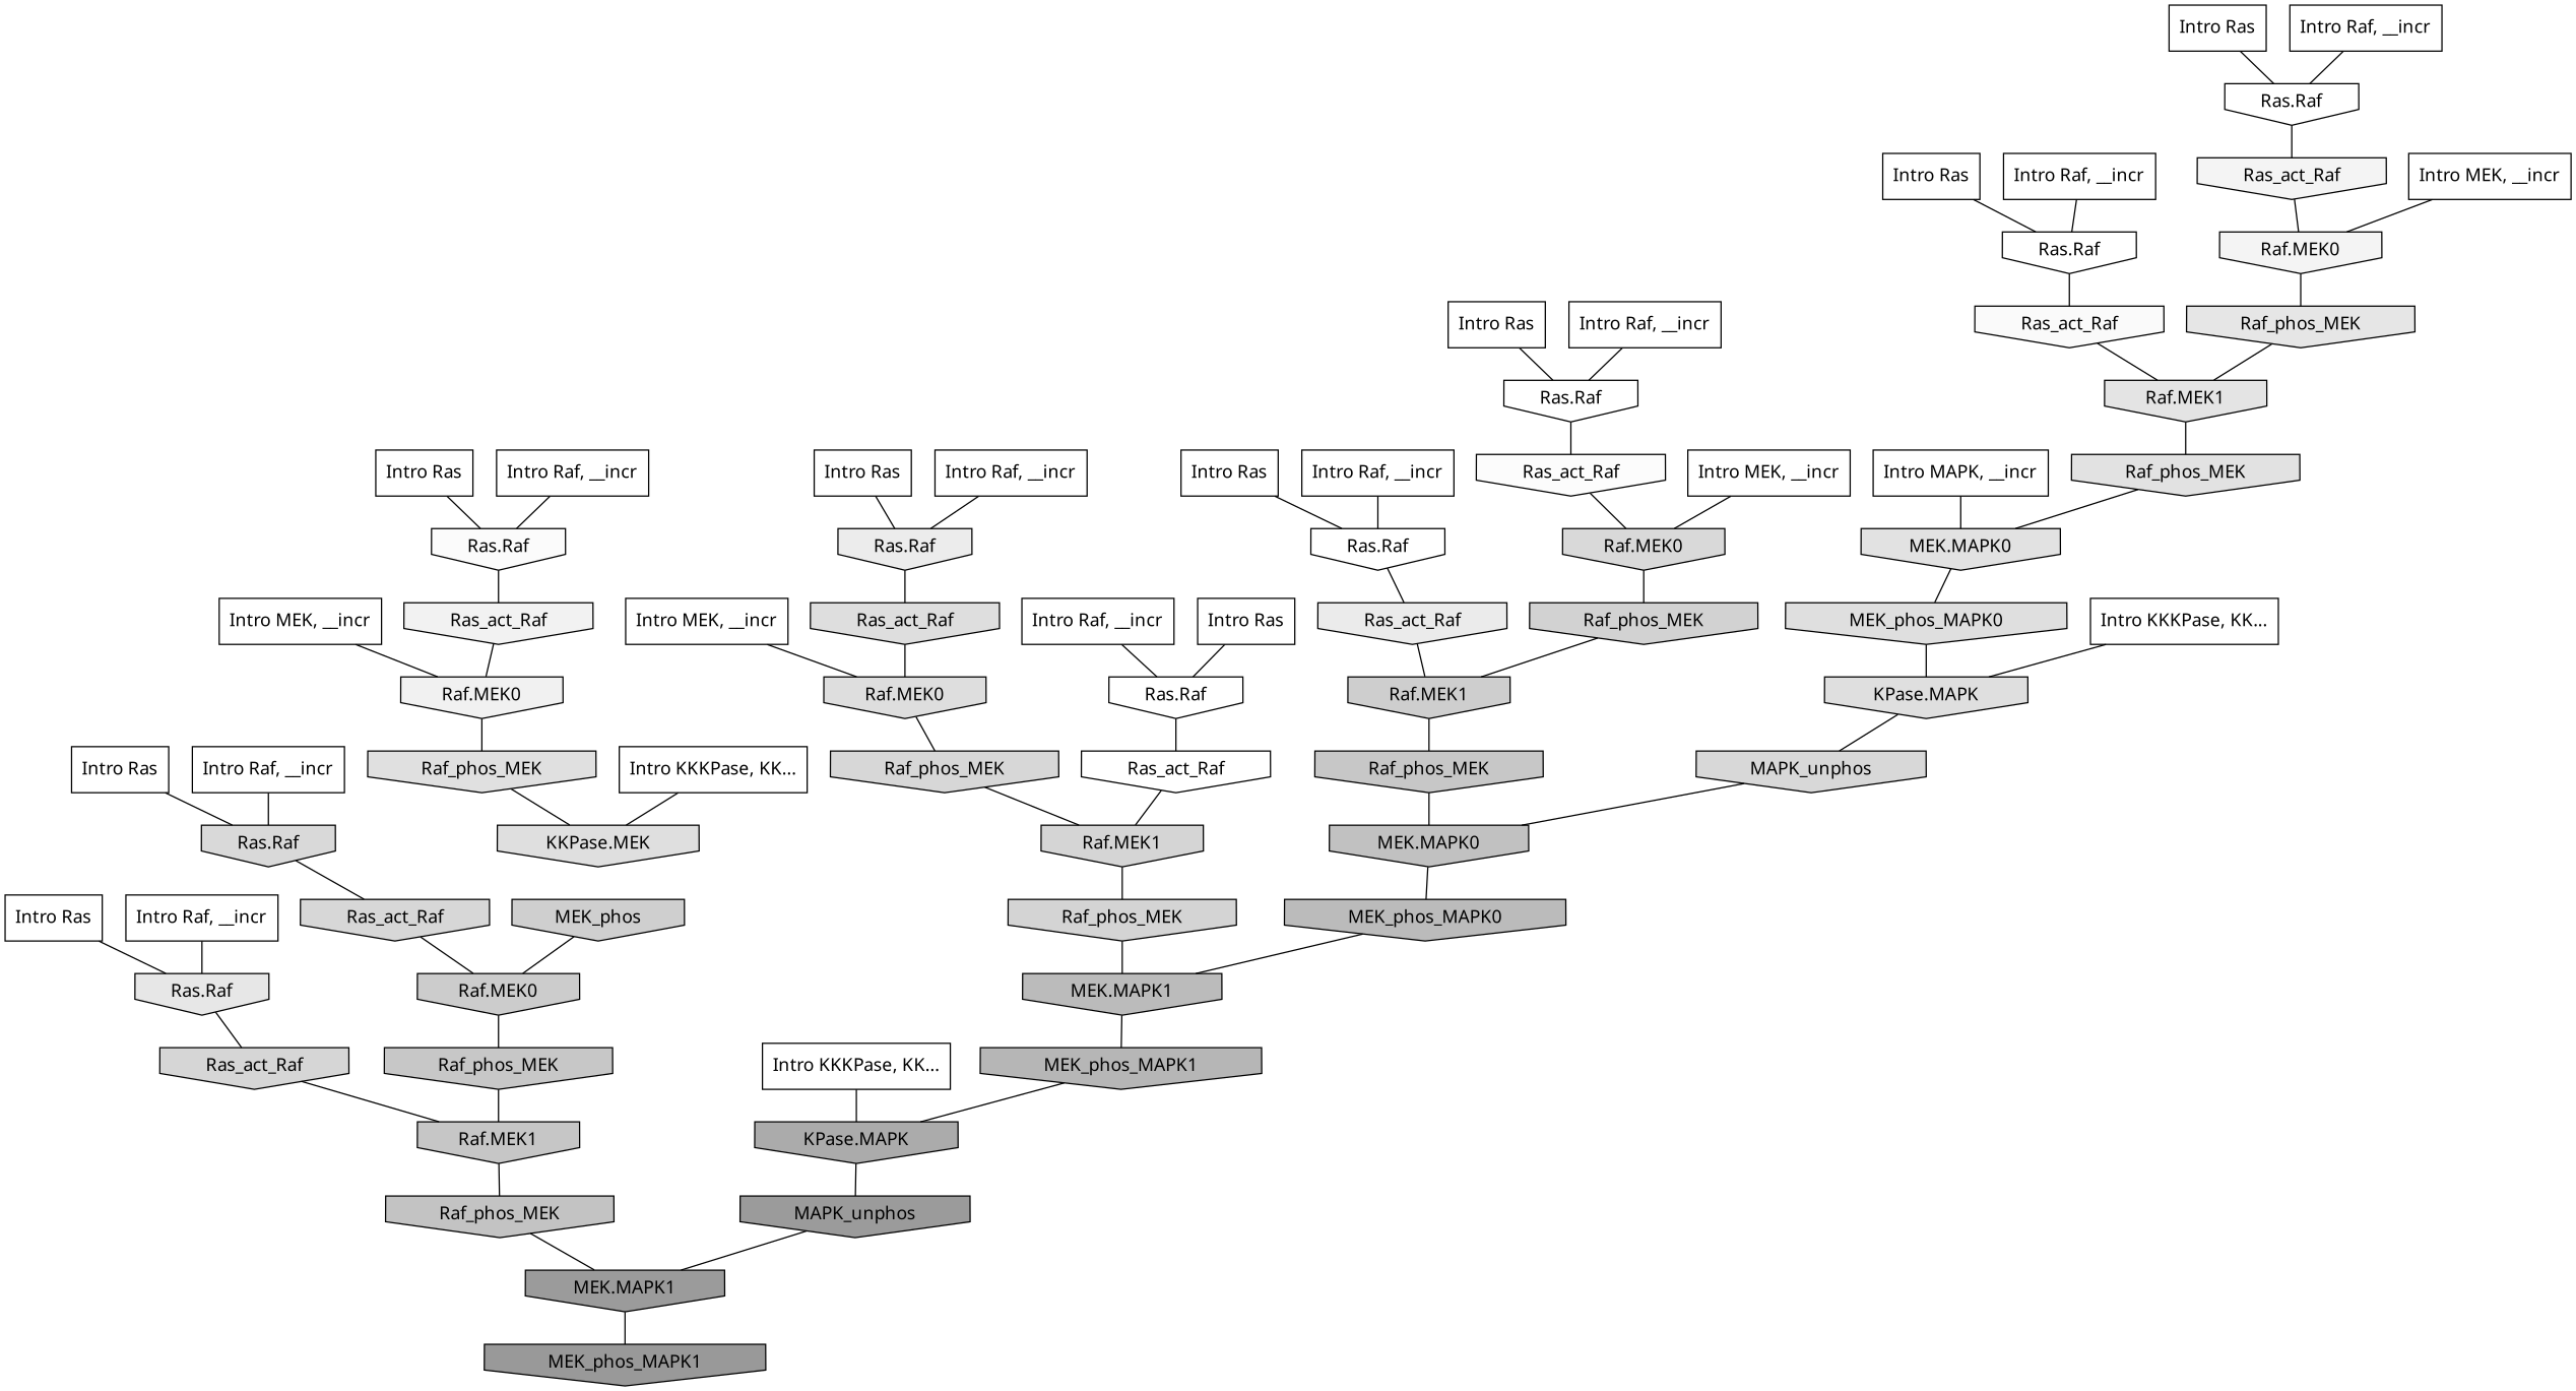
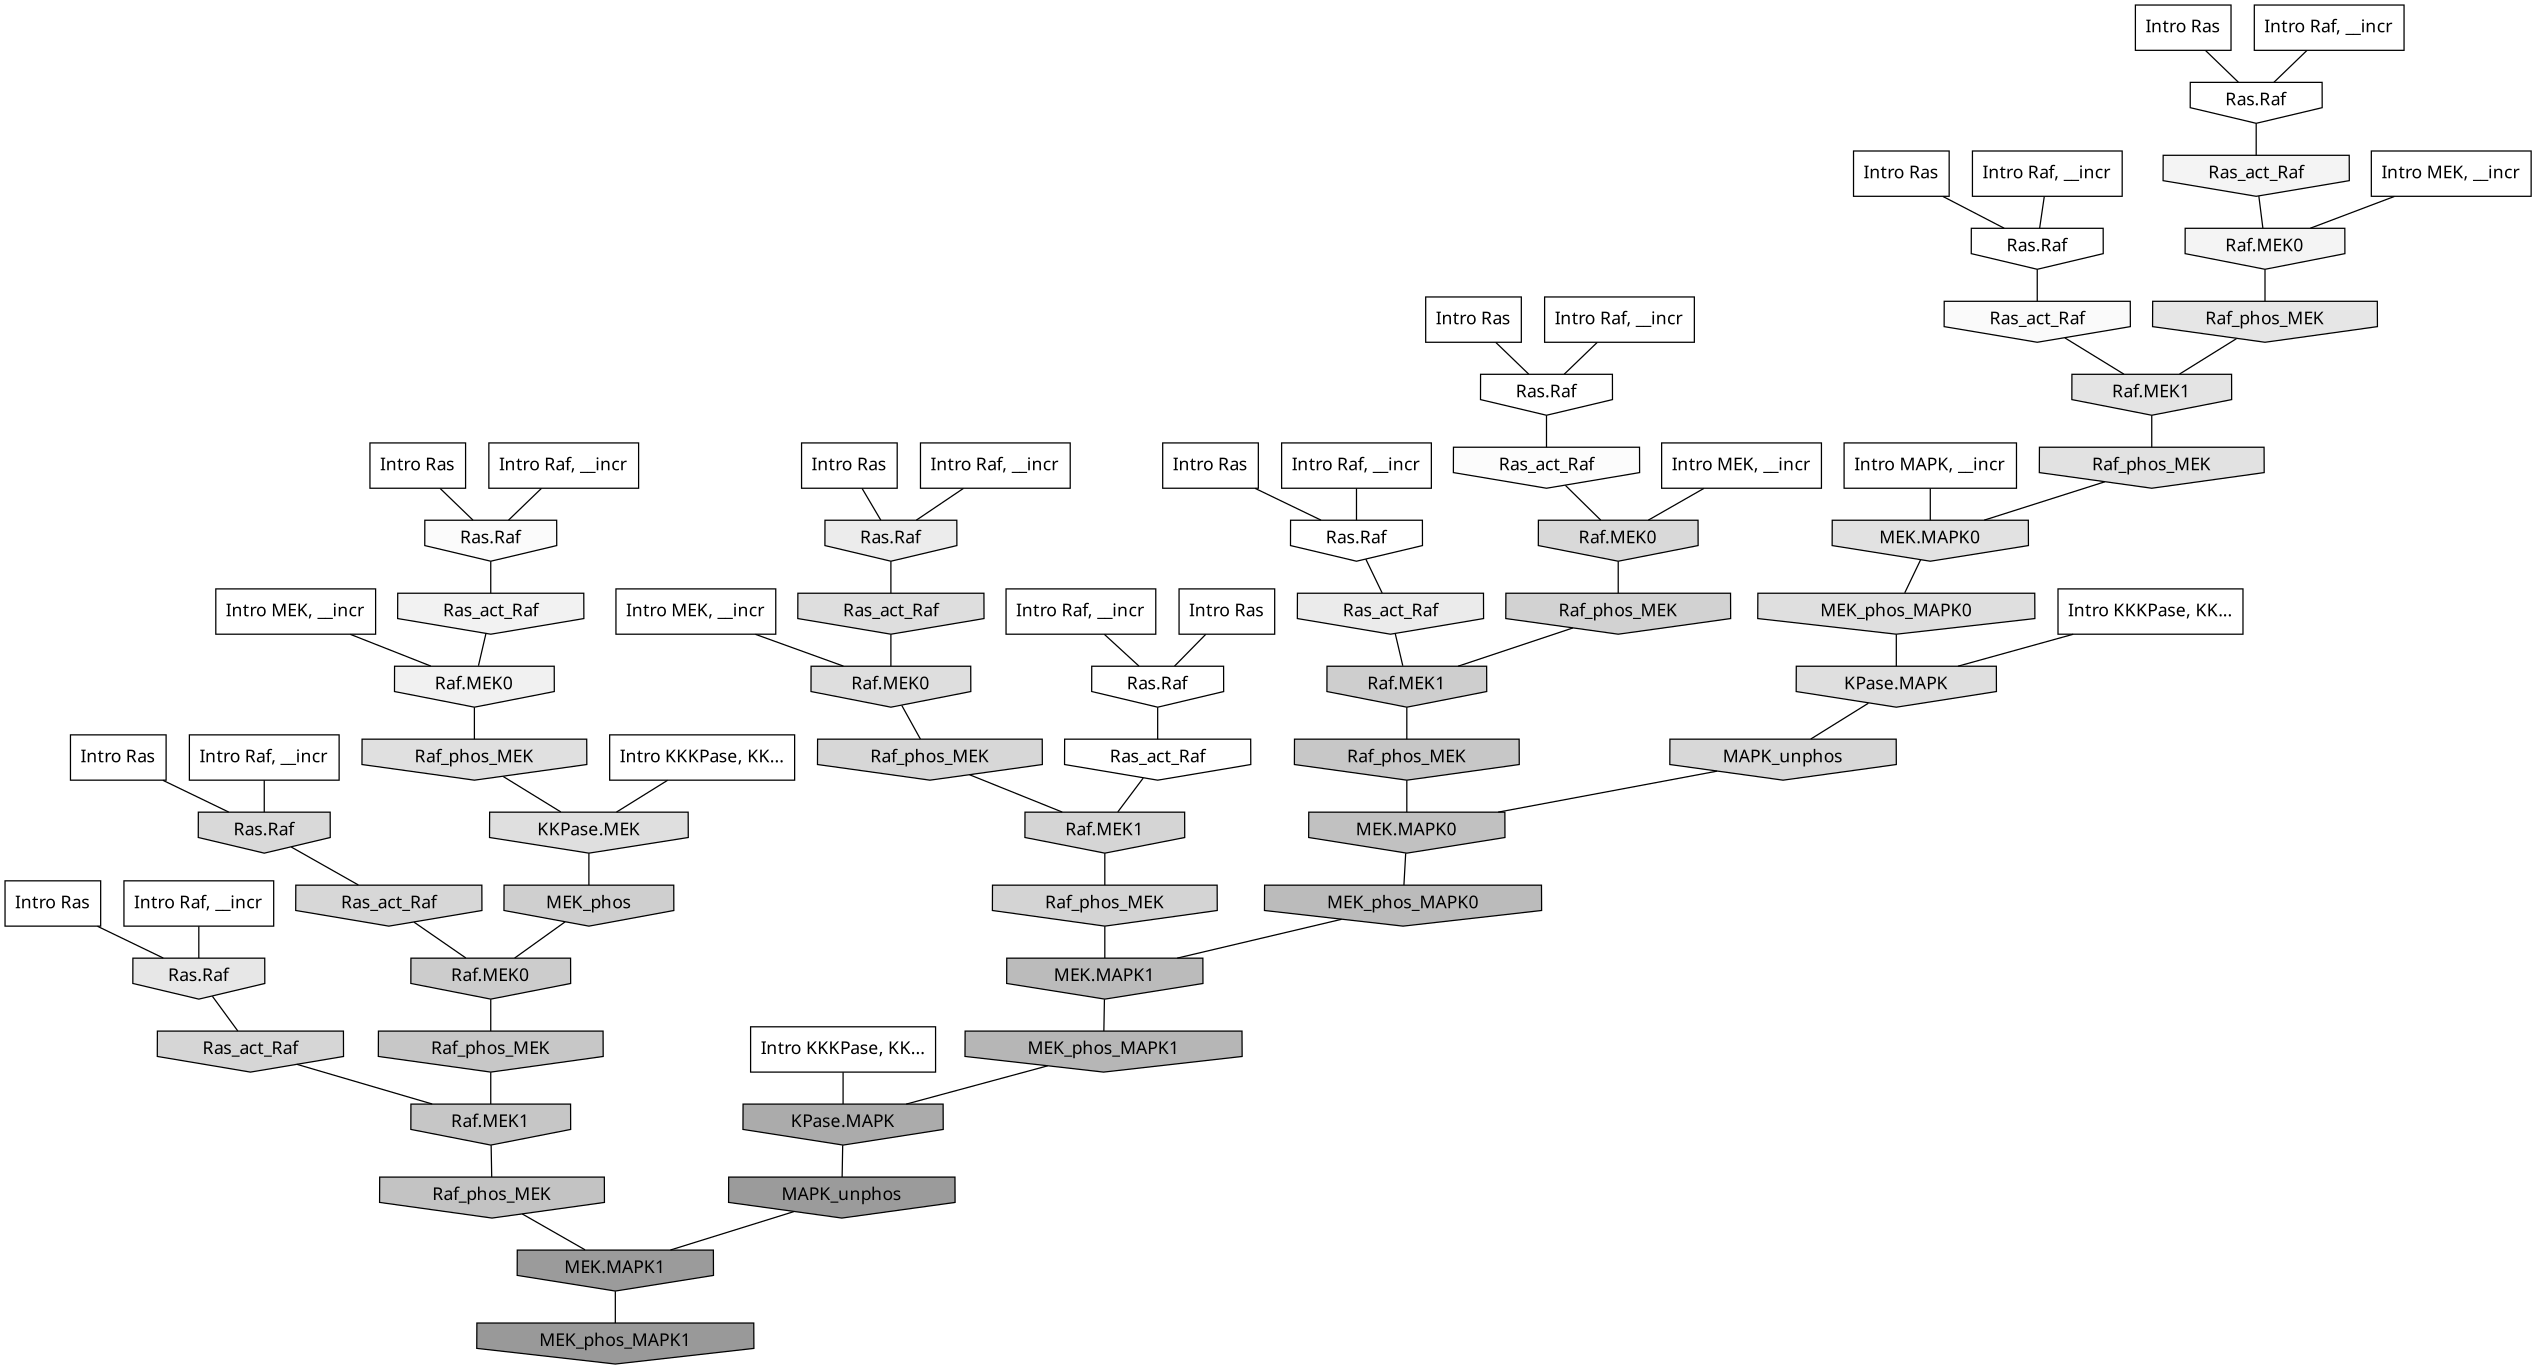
  digraph {
    rankdir=TB
    ranksep=0.30
    node [fillcolor="0.000 0.000 1.000" fontname="CMU Serif" shape=invhouse style=filled]
    edge [color="0.000 0.000 0.000" dir=none fontname="CMU Serif"]
    n1 [label="Intro Ras" shape=rectangle]
    n2 [label="Ras.Raf"]
    n3 [fillcolor="0.000 0.000 0.987" label=Ras_act_Raf]
    n4 [label="Intro Ras" shape=rectangle]
    n5 [fillcolor="0.000 0.000 0.983" label="Ras.Raf"]
    n6 [fillcolor="0.000 0.000 0.948" label=Ras_act_Raf]
    n7 [label="Intro Ras" shape=rectangle]
    n8 [label="Ras.Raf"]
    n9 [fillcolor="0.000 0.000 0.955" label=Ras_act_Raf]
    n10 [label="Intro Ras" shape=rectangle]
    n11 [label="Ras.Raf"]
    n12 [label=Ras_act_Raf]
    n13 [label="Intro Ras" shape=rectangle]
    n14 [fillcolor="0.000 0.000 0.925" label="Ras.Raf"]
    n15 [fillcolor="0.000 0.000 0.871" label=Ras_act_Raf]
    n16 [label="Intro Ras" shape=rectangle]
    n17 [fillcolor="0.000 0.000 0.903" label="Ras.Raf"]
    n18 [fillcolor="0.000 0.000 0.838" label=Ras_act_Raf]
    n19 [label="Intro Ras" shape=rectangle]
    n20 [label="Ras.Raf"]
    n21 [fillcolor="0.000 0.000 0.921" label=Ras_act_Raf]
    n22 [label="Intro Ras" shape=rectangle]
    n23 [label="Ras.Raf"]
    n24 [fillcolor="0.000 0.000 0.979" label=Ras_act_Raf]
    n25 [label="Intro Ras" shape=rectangle]
    n26 [fillcolor="0.000 0.000 0.848" label="Ras.Raf"]
    n27 [fillcolor="0.000 0.000 0.840" label=Ras_act_Raf]
    n28 [label="Intro Raf, __incr" shape=rectangle]
    n29 [label="Intro Raf, __incr" shape=rectangle]
    n30 [label="Intro Raf, __incr" shape=rectangle]
    n31 [label="Intro Raf, __incr" shape=rectangle]
    n32 [label="Intro Raf, __incr" shape=rectangle]
    n33 [label="Intro Raf, __incr" shape=rectangle]
    n34 [label="Intro Raf, __incr" shape=rectangle]
    n35 [label="Intro Raf, __incr" shape=rectangle]
    n36 [label="Intro Raf, __incr" shape=rectangle]
    n37 [label="Intro MEK, __incr" shape=rectangle]
    n38 [fillcolor="0.000 0.000 0.955" label="Raf.MEK0"]
    n39 [fillcolor="0.000 0.000 0.899" label=Raf_phos_MEK]
    n40 [label="Intro MEK, __incr" shape=rectangle]
    n41 [fillcolor="0.000 0.000 0.871" label="Raf.MEK0"]
    n42 [fillcolor="0.000 0.000 0.840" label=Raf_phos_MEK]
    n43 [label="Intro MEK, __incr" shape=rectangle]
    n44 [fillcolor="0.000 0.000 0.944" label="Raf.MEK0"]
    n45 [fillcolor="0.000 0.000 0.876" label=Raf_phos_MEK]
    n46 [label="Intro MEK, __incr" shape=rectangle]
    n47 [fillcolor="0.000 0.000 0.849" label="Raf.MEK0"]
    n48 [fillcolor="0.000 0.000 0.822" label=Raf_phos_MEK]
    n49 [label="Intro MAPK, __incr" shape=rectangle]
    n50 [fillcolor="0.000 0.000 0.883" label="MEK.MAPK0"]
    n51 [fillcolor="0.000 0.000 0.873" label=MEK_phos_MAPK0]
    n52 [label="Intro KKKPase, KK..." shape=rectangle]
    n53 [fillcolor="0.000 0.000 0.873" label="KKPase.MEK"]
    n54 [fillcolor="0.000 0.000 0.809" label=MEK_phos]
    n55 [label="Intro KKKPase, KK..." shape=rectangle]
    n56 [fillcolor="0.000 0.000 0.671" label="KPase.MAPK"]
    n57 [fillcolor="0.000 0.000 0.606" label=MAPK_unphos]
    n58 [label="Intro KKKPase, KK..." shape=rectangle]
    n59 [fillcolor="0.000 0.000 0.872" label="KPase.MAPK"]
    n60 [fillcolor="0.000 0.000 0.846" label=MAPK_unphos]
    n61 [fillcolor="0.000 0.000 0.807" label="Raf.MEK1"]
    n62 [fillcolor="0.000 0.000 0.892" label="Raf.MEK1"]
    n63 [fillcolor="0.000 0.000 0.835" label="Raf.MEK1"]
    n64 [fillcolor="0.000 0.000 0.830" label=Raf_phos_MEK]
    n65 [fillcolor="0.000 0.000 0.883" label=Raf_phos_MEK]
    n66 [fillcolor="0.000 0.000 0.781" label=Raf_phos_MEK]
    n67 [fillcolor="0.000 0.000 0.776" label="Raf.MEK1"]
    n68 [fillcolor="0.000 0.000 0.798" label="Raf.MEK0"]
    n69 [fillcolor="0.000 0.000 0.755" label="MEK.MAPK0"]
    n70 [fillcolor="0.000 0.000 0.731" label=MEK_phos_MAPK0]
    n71 [fillcolor="0.000 0.000 0.778" label=Raf_phos_MEK]
    n72 [fillcolor="0.000 0.000 0.763" label=Raf_phos_MEK]
    n73 [fillcolor="0.000 0.000 0.731" label="MEK.MAPK1"]
    n74 [fillcolor="0.000 0.000 0.712" label=MEK_phos_MAPK1]
    n75 [fillcolor="0.000 0.000 0.606" label="MEK.MAPK1"]
    n76 [fillcolor="0.000 0.000 0.600" label=MEK_phos_MAPK1]
    n1 -> n2
    n2 -> n3
    n3 -> n47
    n4 -> n5
    n5 -> n6
    n6 -> n44
    n7 -> n8
    n8 -> n9
    n9 -> n38
    n10 -> n11
    n11 -> n12
    n12 -> n63
    n13 -> n14
    n14 -> n15
    n15 -> n41
    n16 -> n17
    n17 -> n18
    n18 -> n67
    n19 -> n20
    n20 -> n21
    n21 -> n61
    n22 -> n23
    n23 -> n24
    n24 -> n62
    n25 -> n26
    n26 -> n27
    n27 -> n68
    n28 -> n8
    n29 -> n5
    n30 -> n23
    n31 -> n17
    n32 -> n2
    n33 -> n20
    n34 -> n14
    n35 -> n26
    n36 -> n11
    n37 -> n38
    n38 -> n39
    n39 -> n62
    n40 -> n41
    n41 -> n42
    n42 -> n63
    n43 -> n44
    n44 -> n45
    n45 -> n53
    n46 -> n47
    n47 -> n48
    n48 -> n61
    n49 -> n50
    n50 -> n51
    n51 -> n59
    n52 -> n53
+   n53 -> n54
    n54 -> n68
    n55 -> n56
    n56 -> n57
    n57 -> n75
    n58 -> n59
    n59 -> n60
    n60 -> n69
    n61 -> n66
    n62 -> n65
    n63 -> n64
    n64 -> n73
    n65 -> n50
    n66 -> n69
    n67 -> n72
    n68 -> n71
    n69 -> n70
    n70 -> n73
    n71 -> n67
    n72 -> n75
    n73 -> n74
    n74 -> n56
    n75 -> n76
  }
